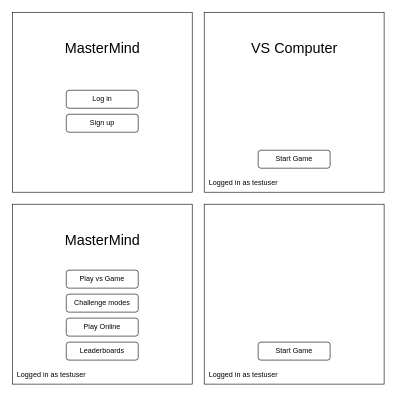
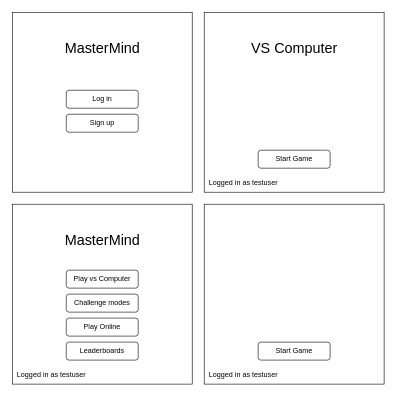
  <mxCell id="0" />
  <mxCell id="1" parent="0" />
  <mxCell id="2" value="" style="whiteSpace=wrap;html=1;aspect=fixed;" vertex="1" parent="1"><mxGeometry width="300" height="300" as="geometry" x="20" y="20" /></mxCell>
  <mxCell id="3" value="Sign up" style="rounded=1;whiteSpace=wrap;html=1;" vertex="1" parent="1"><mxGeometry x="110" y="190" width="120" height="30" as="geometry" /></mxCell>
  <mxCell id="4" value="Log in" style="rounded=1;whiteSpace=wrap;html=1;" vertex="1" parent="1"><mxGeometry x="110" y="150" width="120" height="30" as="geometry" /></mxCell>
  <mxCell id="5" value="&lt;font style=&quot;font-size: 24px;&quot;&gt;MasterMind&lt;/font&gt;" style="text;html=1;align=center;verticalAlign=middle;resizable=0;points=[];autosize=1;strokeColor=none;fillColor=none;" vertex="1" parent="1"><mxGeometry x="100" y="70" width="140" height="20" as="geometry" /></mxCell>
  <mxCell id="6" value="" style="whiteSpace=wrap;html=1;aspect=fixed;" vertex="1" parent="1"><mxGeometry x="340" width="300" height="300" as="geometry" y="20" /></mxCell>
  <mxCell id="7" value="&lt;font style=&quot;font-size: 24px;&quot;&gt;VS Computer&lt;/font&gt;" style="text;html=1;align=center;verticalAlign=middle;resizable=0;points=[];autosize=1;strokeColor=none;fillColor=none;" vertex="1" parent="1"><mxGeometry x="410" y="70" width="160" height="20" as="geometry" /></mxCell>
  <mxCell id="8" value="&lt;font style=&quot;font-size: 12px;&quot;&gt;Logged in as testuser&lt;/font&gt;" style="text;html=1;align=center;verticalAlign=middle;resizable=0;points=[];autosize=1;strokeColor=none;fillColor=none;fontSize=24;" vertex="1" parent="1"><mxGeometry x="340" y="280" width="130" height="40" as="geometry" /></mxCell>
  <mxCell id="9" value="Start Game" style="rounded=1;whiteSpace=wrap;html=1;" vertex="1" parent="1"><mxGeometry x="430" y="250" width="120" height="30" as="geometry" /></mxCell>
  <mxCell id="10" value="" style="whiteSpace=wrap;html=1;aspect=fixed;" vertex="1" parent="1"><mxGeometry y="340" width="300" height="300" as="geometry" x="20" /></mxCell>
  <mxCell id="11" value="&lt;font style=&quot;font-size: 24px;&quot;&gt;MasterMind&lt;/font&gt;" style="text;html=1;align=center;verticalAlign=middle;resizable=0;points=[];autosize=1;strokeColor=none;fillColor=none;" vertex="1" parent="1"><mxGeometry x="100" y="390" width="140" height="20" as="geometry" /></mxCell>
  <mxCell id="12" value="&lt;font style=&quot;font-size: 12px;&quot;&gt;Logged in as testuser&lt;/font&gt;" style="text;html=1;align=center;verticalAlign=middle;resizable=0;points=[];autosize=1;strokeColor=none;fillColor=none;fontSize=24;" vertex="1" parent="1"><mxGeometry y="600" width="130" height="40" as="geometry" x="20" /></mxCell>
- <mxCell id="13" value="Play vs Game" style="rounded=1;whiteSpace=wrap;html=1;" vertex="1" parent="1"><mxGeometry x="110" y="450" width="120" height="30" as="geometry" /></mxCell>
+ <mxCell id="13" value="Play vs Computer" style="rounded=1;whiteSpace=wrap;html=1;" vertex="1" parent="1"><mxGeometry x="110" y="450" width="120" height="30" as="geometry" /></mxCell>
  <mxCell id="14" value="" style="whiteSpace=wrap;html=1;aspect=fixed;" vertex="1" parent="1"><mxGeometry x="340" y="340" width="300" height="300" as="geometry" /></mxCell>
  <mxCell id="15" value="&lt;font style=&quot;font-size: 12px;&quot;&gt;Logged in as testuser&lt;/font&gt;" style="text;html=1;align=center;verticalAlign=middle;resizable=0;points=[];autosize=1;strokeColor=none;fillColor=none;fontSize=24;" vertex="1" parent="1"><mxGeometry x="340" y="600" width="130" height="40" as="geometry" /></mxCell>
  <mxCell id="16" value="Start Game" style="rounded=1;whiteSpace=wrap;html=1;" vertex="1" parent="1"><mxGeometry x="430" y="570" width="120" height="30" as="geometry" /></mxCell>
  <mxCell id="17" value="Challenge modes" style="rounded=1;whiteSpace=wrap;html=1;" vertex="1" parent="1"><mxGeometry x="110" y="490" width="120" height="30" as="geometry" /></mxCell>
  <mxCell id="18" value="Play Online&lt;span style=&quot;color: rgba(0, 0, 0, 0); font-family: monospace; font-size: 0px; text-align: start;&quot;&gt;%3CmxGraphModel%3E%3Croot%3E%3CmxCell%20id%3D%220%22%2F%3E%3CmxCell%20id%3D%221%22%20parent%3D%220%22%2F%3E%3CmxCell%20id%3D%222%22%20value%3D%22Play%20vs%20Computer%22%20style%3D%22rounded%3D1%3BwhiteSpace%3Dwrap%3Bhtml%3D1%3B%22%20vertex%3D%221%22%20parent%3D%221%22%3E%3CmxGeometry%20x%3D%2290%22%20y%3D%22430%22%20width%3D%22120%22%20height%3D%2230%22%20as%3D%22geometry%22%2F%3E%3C%2FmxCell%3E%3C%2Froot%3E%3C%2FmxGraphModel%3E&lt;/span&gt;" style="rounded=1;whiteSpace=wrap;html=1;" vertex="1" parent="1"><mxGeometry x="110" y="530" width="120" height="30" as="geometry" /></mxCell>
  <mxCell id="19" value="Leaderboards" style="rounded=1;whiteSpace=wrap;html=1;" vertex="1" parent="1"><mxGeometry x="110" y="570" width="120" height="30" as="geometry" /></mxCell>
